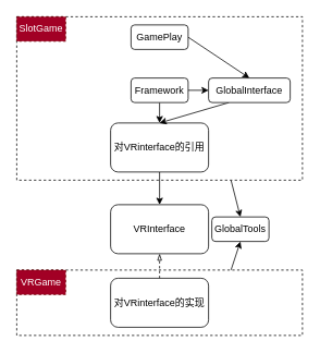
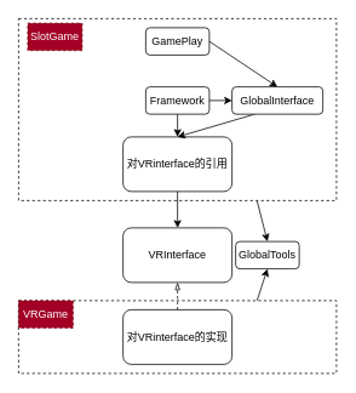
  <mxCell id="0" />
  <mxCell id="1" parent="0" />
  <mxCell id="2" value="VRInterface" style="rounded=1;whiteSpace=wrap;html=1;" vertex="1" parent="1"><mxGeometry x="135" y="250" width="120" height="60" as="geometry" /></mxCell>
  <mxCell id="3" style="edgeStyle=none;html=1;exitX=0.75;exitY=0;exitDx=0;exitDy=0;entryX=0.5;entryY=1;entryDx=0;entryDy=0;endArrow=classic;endFill=1;" edge="1" parent="1" source="4" target="17"><mxGeometry relative="1" as="geometry" /></mxCell>
  <mxCell id="4" value="" style="rounded=0;whiteSpace=wrap;html=1;dashed=1;" vertex="1" parent="1"><mxGeometry x="20" y="330" width="350" height="80" as="geometry" /></mxCell>
  <mxCell id="5" style="edgeStyle=none;html=1;exitX=0.5;exitY=1;exitDx=0;exitDy=0;entryX=0.5;entryY=1;entryDx=0;entryDy=0;" edge="1" parent="1" source="7" target="14"><mxGeometry relative="1" as="geometry" /></mxCell>
  <mxCell id="6" style="edgeStyle=none;html=1;exitX=0.75;exitY=1;exitDx=0;exitDy=0;entryX=0.5;entryY=0;entryDx=0;entryDy=0;endArrow=classic;endFill=1;" edge="1" parent="1" source="7" target="17"><mxGeometry relative="1" as="geometry" /></mxCell>
  <mxCell id="7" value="" style="rounded=0;whiteSpace=wrap;html=1;dashed=1;" vertex="1" parent="1"><mxGeometry x="20" y="20" width="350" height="200" as="geometry" /></mxCell>
- <mxCell id="8" value="SlotGame" style="text;html=1;strokeColor=#6F0000;fillColor=#a20025;align=center;verticalAlign=middle;whiteSpace=wrap;rounded=0;dashed=1;fontColor=#ffffff;" vertex="1" parent="1"><mxGeometry x="20" y="20" width="60" height="30" as="geometry" /></mxCell>
+ <mxCell id="8" value="SlotGame" style="text;html=1;strokeColor=#6F0000;fillColor=#a20025;align=center;verticalAlign=middle;whiteSpace=wrap;rounded=0;dashed=1;fontColor=#ffffff;" vertex="1" parent="1"><mxGeometry x="30" y="25" width="60" height="30" as="geometry" /></mxCell>
  <mxCell id="9" value="VRGame" style="text;html=1;strokeColor=#6F0000;fillColor=#a20025;align=center;verticalAlign=middle;whiteSpace=wrap;rounded=0;dashed=1;fontColor=#ffffff;" vertex="1" parent="1"><mxGeometry x="20" y="330" width="60" height="30" as="geometry" /></mxCell>
  <mxCell id="10" style="edgeStyle=none;html=1;exitX=0.5;exitY=0;exitDx=0;exitDy=0;entryX=0.5;entryY=1;entryDx=0;entryDy=0;endArrow=blockThin;endFill=0;dashed=1;" edge="1" parent="1" source="11" target="2"><mxGeometry relative="1" as="geometry" /></mxCell>
  <mxCell id="11" value="对VRinterface的实现" style="rounded=1;whiteSpace=wrap;html=1;" vertex="1" parent="1"><mxGeometry x="135" y="340" width="120" height="60" as="geometry" /></mxCell>
  <mxCell id="12" style="edgeStyle=none;html=1;exitX=1;exitY=0.5;exitDx=0;exitDy=0;entryX=0;entryY=0.5;entryDx=0;entryDy=0;endArrow=classic;endFill=1;" edge="1" parent="1" source="14" target="21"><mxGeometry relative="1" as="geometry" /></mxCell>
  <mxCell id="13" style="edgeStyle=none;html=1;exitX=0.5;exitY=1;exitDx=0;exitDy=0;entryX=0.5;entryY=0;entryDx=0;entryDy=0;endArrow=classic;endFill=1;" edge="1" parent="1" source="14" target="19"><mxGeometry relative="1" as="geometry" /></mxCell>
  <mxCell id="14" value="Framework" style="rounded=1;whiteSpace=wrap;html=1;" vertex="1" parent="1"><mxGeometry x="160" y="95" width="70" height="30" as="geometry" /></mxCell>
  <mxCell id="15" style="edgeStyle=none;html=1;exitX=1;exitY=0.5;exitDx=0;exitDy=0;entryX=0.5;entryY=0;entryDx=0;entryDy=0;endArrow=classic;endFill=1;" edge="1" parent="1" source="16" target="21"><mxGeometry relative="1" as="geometry" /></mxCell>
  <mxCell id="16" value="GamePlay" style="rounded=1;whiteSpace=wrap;html=1;" vertex="1" parent="1"><mxGeometry x="160" y="30" width="70" height="30" as="geometry" /></mxCell>
  <mxCell id="17" value="GlobalTools" style="rounded=1;whiteSpace=wrap;html=1;" vertex="1" parent="1"><mxGeometry x="259" y="265" width="70" height="30" as="geometry" /></mxCell>
  <mxCell id="18" style="edgeStyle=none;html=1;exitX=0.5;exitY=1;exitDx=0;exitDy=0;entryX=0.5;entryY=0;entryDx=0;entryDy=0;endArrow=classic;endFill=1;" edge="1" parent="1" source="19" target="2"><mxGeometry relative="1" as="geometry" /></mxCell>
  <mxCell id="19" value="对VRinterface的引用" style="rounded=1;whiteSpace=wrap;html=1;" vertex="1" parent="1"><mxGeometry x="135" y="150" width="120" height="60" as="geometry" /></mxCell>
  <mxCell id="20" style="edgeStyle=none;html=1;exitX=0.25;exitY=1;exitDx=0;exitDy=0;entryX=0.5;entryY=0;entryDx=0;entryDy=0;endArrow=classic;endFill=1;" edge="1" parent="1" source="21" target="19"><mxGeometry relative="1" as="geometry" /></mxCell>
  <mxCell id="21" value="GlobalInterface" style="rounded=1;whiteSpace=wrap;html=1;" vertex="1" parent="1"><mxGeometry x="255" y="95" width="100" height="30" as="geometry" /></mxCell>
